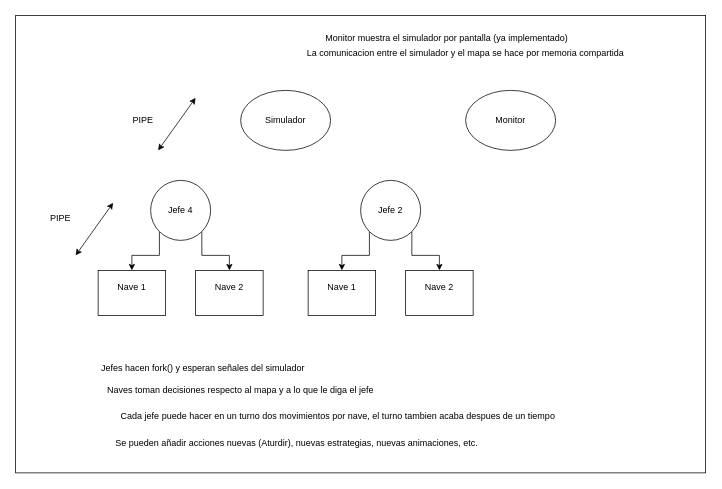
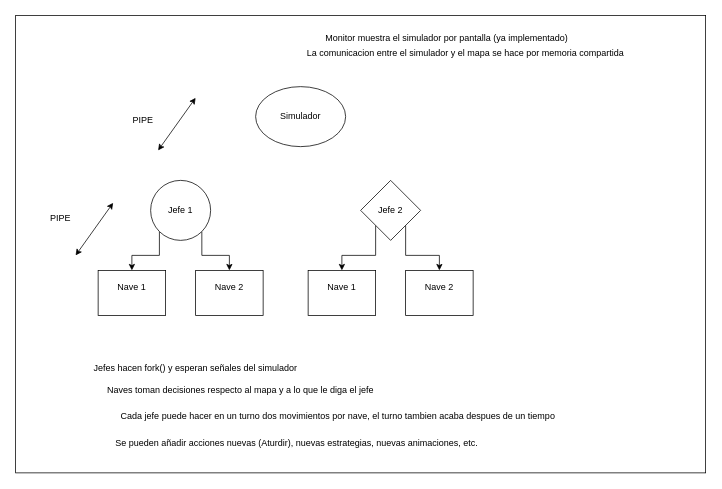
  <mxCell id="0" />
  <mxCell id="1" parent="0" />
  <mxCell id="2" value="" style="rounded=0;whiteSpace=wrap;html=1;" vertex="1" parent="1"><mxGeometry x="20" y="20" width="920" height="610" as="geometry" /></mxCell>
- <mxCell id="3" value="Simulador" style="ellipse;whiteSpace=wrap;html=1;" vertex="1" parent="1"><mxGeometry x="320" y="120" width="120" height="80" as="geometry" /></mxCell>
+ <mxCell id="3" value="Simulador" style="ellipse;whiteSpace=wrap;html=1;" vertex="1" parent="1"><mxGeometry x="340" y="115" width="120" height="80" as="geometry" /></mxCell>
  <mxCell id="4" style="edgeStyle=orthogonalEdgeStyle;rounded=0;orthogonalLoop=1;jettySize=auto;html=1;exitX=0;exitY=1;exitDx=0;exitDy=0;entryX=0.5;entryY=0;entryDx=0;entryDy=0;" edge="1" parent="1" source="6" target="10"><mxGeometry relative="1" as="geometry" /></mxCell>
  <mxCell id="5" style="edgeStyle=orthogonalEdgeStyle;rounded=0;orthogonalLoop=1;jettySize=auto;html=1;exitX=1;exitY=1;exitDx=0;exitDy=0;entryX=0.5;entryY=0;entryDx=0;entryDy=0;" edge="1" parent="1" source="6" target="11"><mxGeometry relative="1" as="geometry" /></mxCell>
- <mxCell id="6" value="&lt;div&gt;Jefe 4&lt;/div&gt;" style="ellipse;whiteSpace=wrap;html=1;aspect=fixed;" vertex="1" parent="1"><mxGeometry x="200" y="240" width="80" height="80" as="geometry" /></mxCell>
+ <mxCell id="6" value="&lt;div&gt;Jefe 1&lt;/div&gt;" style="ellipse;whiteSpace=wrap;html=1;aspect=fixed;" vertex="1" parent="1"><mxGeometry x="200" y="240" width="80" height="80" as="geometry" /></mxCell>
  <mxCell id="7" style="edgeStyle=orthogonalEdgeStyle;rounded=0;orthogonalLoop=1;jettySize=auto;html=1;exitX=0;exitY=1;exitDx=0;exitDy=0;entryX=0.5;entryY=0;entryDx=0;entryDy=0;" edge="1" parent="1" source="9" target="13"><mxGeometry relative="1" as="geometry" /></mxCell>
  <mxCell id="8" style="edgeStyle=orthogonalEdgeStyle;rounded=0;orthogonalLoop=1;jettySize=auto;html=1;exitX=1;exitY=1;exitDx=0;exitDy=0;entryX=0.5;entryY=0;entryDx=0;entryDy=0;" edge="1" parent="1" source="9" target="12"><mxGeometry relative="1" as="geometry" /></mxCell>
- <mxCell id="9" value="&lt;div&gt;Jefe 2&lt;br&gt;&lt;/div&gt;" style="ellipse;whiteSpace=wrap;html=1;aspect=fixed;" vertex="1" parent="1"><mxGeometry x="480" y="240" width="80" height="80" as="geometry" /></mxCell>
+ <mxCell id="9" value="&lt;div&gt;Jefe 2&lt;br&gt;&lt;/div&gt;" style="rhombus;whiteSpace=wrap;html=1;aspect=fixed;" vertex="1" parent="1"><mxGeometry x="480" y="240" width="80" height="80" as="geometry" /></mxCell>
  <mxCell id="10" value="&lt;div&gt;Nave 1&lt;/div&gt;&lt;div&gt;&lt;br&gt;&lt;/div&gt;" style="rounded=0;whiteSpace=wrap;html=1;" vertex="1" parent="1"><mxGeometry x="130" y="360" width="90" height="60" as="geometry" /></mxCell>
  <mxCell id="11" value="&lt;div&gt;Nave 2&lt;br&gt;&lt;/div&gt;&lt;div&gt;&lt;br&gt;&lt;/div&gt;" style="rounded=0;whiteSpace=wrap;html=1;" vertex="1" parent="1"><mxGeometry x="260" y="360" width="90" height="60" as="geometry" /></mxCell>
  <mxCell id="12" value="&lt;div&gt;Nave 2&lt;br&gt;&lt;/div&gt;&lt;div&gt;&lt;br&gt;&lt;/div&gt;" style="rounded=0;whiteSpace=wrap;html=1;" vertex="1" parent="1"><mxGeometry x="540" y="360" width="90" height="60" as="geometry" /></mxCell>
  <mxCell id="13" value="&lt;div&gt;Nave 1&lt;/div&gt;&lt;div&gt;&lt;br&gt;&lt;/div&gt;" style="rounded=0;whiteSpace=wrap;html=1;" vertex="1" parent="1"><mxGeometry x="410" y="360" width="90" height="60" as="geometry" /></mxCell>
  <mxCell id="14" value="" style="endArrow=classic;startArrow=classic;html=1;" edge="1" parent="1"><mxGeometry width="50" height="50" relative="1" as="geometry"><mxPoint x="100" y="340" as="sourcePoint" /><mxPoint x="150" y="270" as="targetPoint" /></mxGeometry></mxCell>
  <mxCell id="15" value="" style="endArrow=classic;startArrow=classic;html=1;" edge="1" parent="1"><mxGeometry width="50" height="50" relative="1" as="geometry"><mxPoint x="210" y="200" as="sourcePoint" /><mxPoint x="260" y="130" as="targetPoint" /></mxGeometry></mxCell>
  <mxCell id="16" value="PIPE" style="text;html=1;strokeColor=none;fillColor=none;align=center;verticalAlign=middle;whiteSpace=wrap;rounded=0;" vertex="1" parent="1"><mxGeometry x="60" y="280" width="40" height="20" as="geometry" /></mxCell>
  <mxCell id="17" value="PIPE" style="text;html=1;strokeColor=none;fillColor=none;align=center;verticalAlign=middle;whiteSpace=wrap;rounded=0;" vertex="1" parent="1"><mxGeometry x="170" y="150" width="40" height="20" as="geometry" /></mxCell>
- <mxCell id="18" value="Jefes hacen fork() y esperan señales del simulador " style="text;html=1;strokeColor=none;fillColor=none;align=center;verticalAlign=middle;whiteSpace=wrap;rounded=0;" vertex="1" parent="1"><mxGeometry x="105" y="480" width="330" height="20" as="geometry" /></mxCell>
+ <mxCell id="18" value="Jefes hacen fork() y esperan señales del simulador " style="text;html=1;strokeColor=none;fillColor=none;align=center;verticalAlign=middle;whiteSpace=wrap;rounded=0;" vertex="1" parent="1"><mxGeometry x="95" y="480" width="330" height="20" as="geometry" /></mxCell>
  <mxCell id="19" value="Naves toman decisiones respecto al mapa y a lo que le diga el jefe" style="text;html=1;strokeColor=none;fillColor=none;align=center;verticalAlign=middle;whiteSpace=wrap;rounded=0;" vertex="1" parent="1"><mxGeometry x="105" y="510" width="430" height="20" as="geometry" /></mxCell>
  <mxCell id="20" value="Cada jefe puede hacer en un turno dos movimientos por nave, el turno tambien acaba despues de un tiempo" style="text;html=1;strokeColor=none;fillColor=none;align=center;verticalAlign=middle;whiteSpace=wrap;rounded=0;" vertex="1" parent="1"><mxGeometry x="110" y="545" width="680" height="20" as="geometry" /></mxCell>
- <mxCell id="21" value="Monitor" style="ellipse;whiteSpace=wrap;html=1;" vertex="1" parent="1"><mxGeometry x="620" y="120" width="120" height="80" as="geometry" /></mxCell>
  <mxCell id="22" value="Monitor muestra el simulador por pantalla (ya implementado)" style="text;html=1;strokeColor=none;fillColor=none;align=center;verticalAlign=middle;whiteSpace=wrap;rounded=0;" vertex="1" parent="1"><mxGeometry x="390" y="40" width="410" height="20" as="geometry" /></mxCell>
  <mxCell id="23" value="La comunicacion entre el simulador y el mapa se hace por memoria compartida" style="text;html=1;strokeColor=none;fillColor=none;align=center;verticalAlign=middle;whiteSpace=wrap;rounded=0;" vertex="1" parent="1"><mxGeometry x="360" y="60" width="520" height="20" as="geometry" /></mxCell>
  <mxCell id="24" value="Se pueden añadir acciones nuevas (Aturdir), nuevas estrategias, nuevas animaciones, etc." style="text;html=1;strokeColor=none;fillColor=none;align=center;verticalAlign=middle;whiteSpace=wrap;rounded=0;" vertex="1" parent="1"><mxGeometry x="80" y="580" width="630" height="20" as="geometry" /></mxCell>
